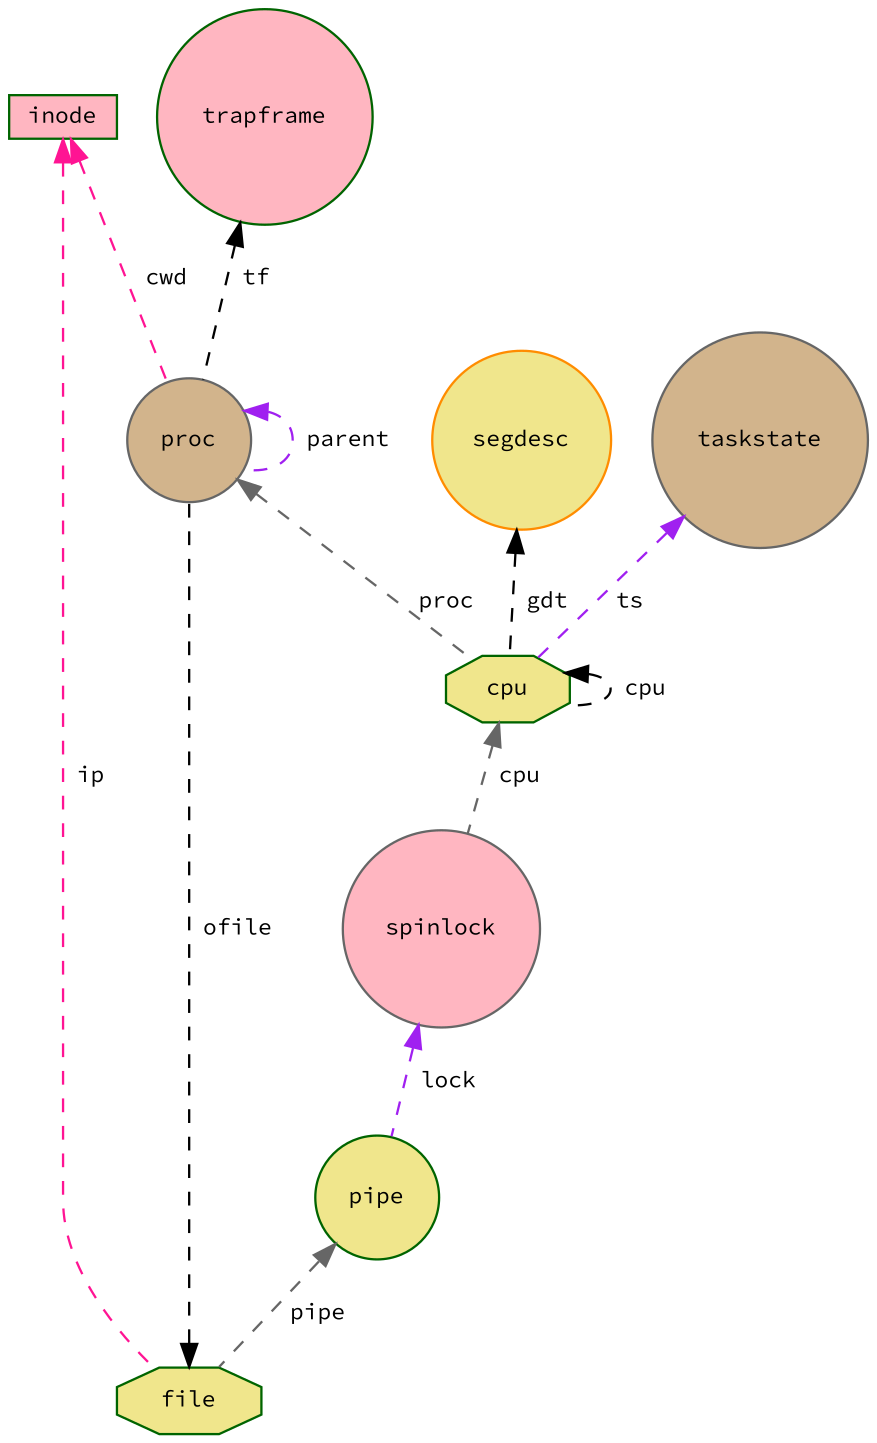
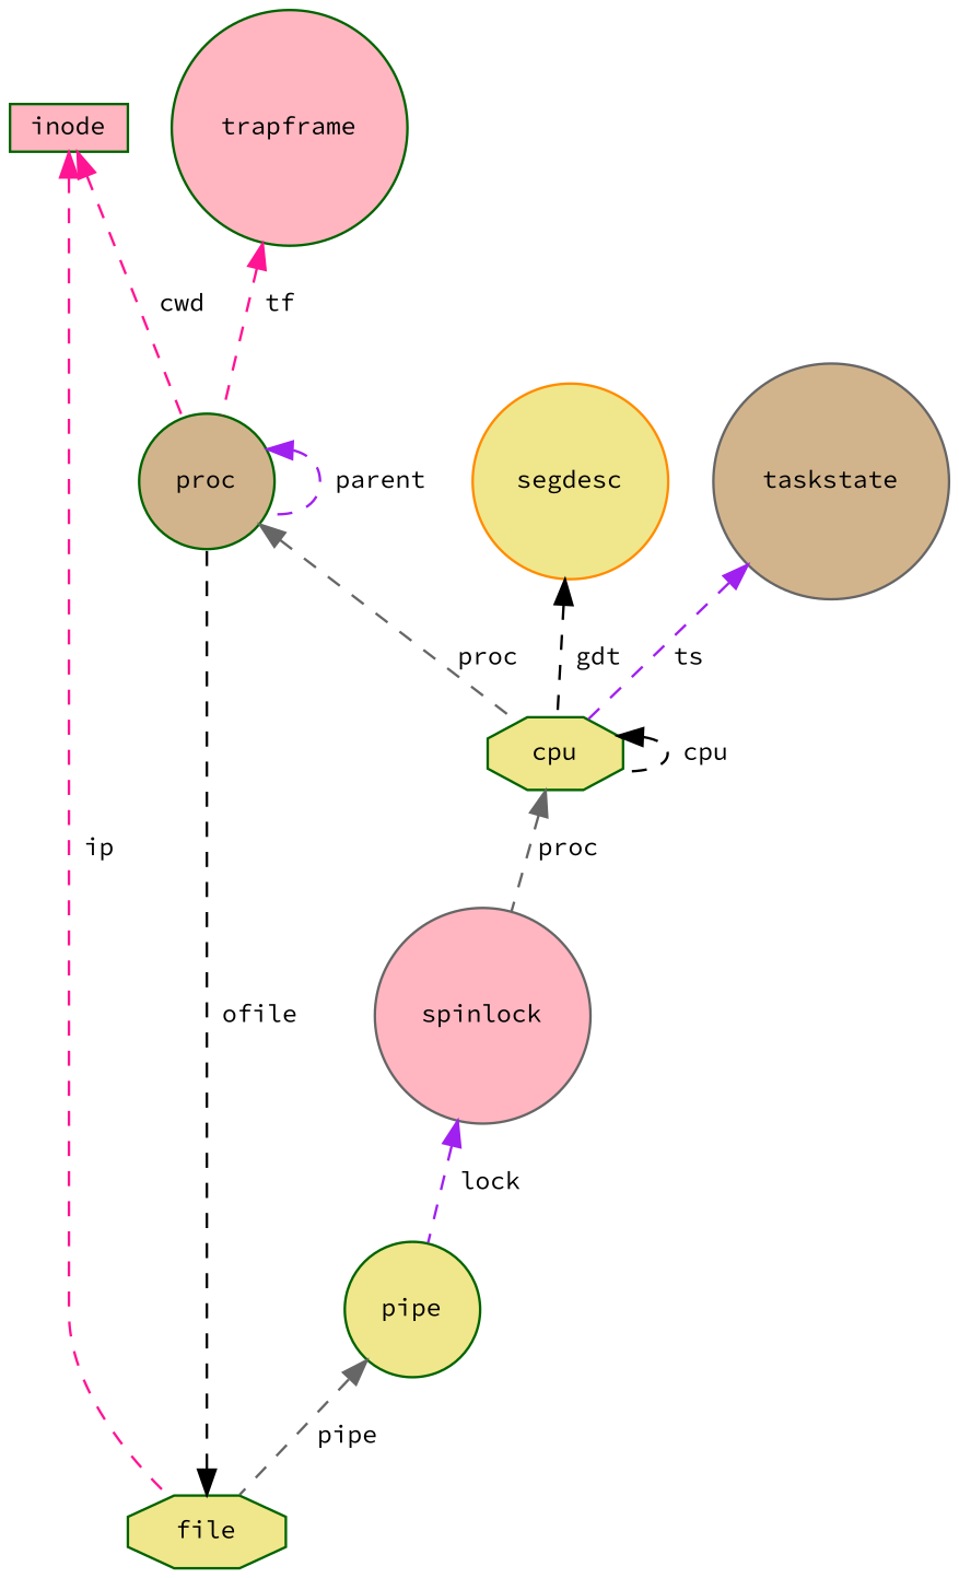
  digraph {
    fontname="Source Code Pro"
    node [color=darkgreen fillcolor=khaki fontname="Source Code Pro" fontsize=10 shape=circle style=filled]
    edge [color=purple dir=back fontname="Source Code Pro" fontsize=10 labelfontname=Helvetica labelfontsize=10 style=dashed]
-   n1 [color=gray40 fillcolor=tan fontcolor=black height=0.2 label=proc width=0.4]
+   n1 [fillcolor=tan fontcolor=black height=0.2 label=proc width=0.4]
    n2 [height=0.2 label=cpu shape=octagon width=0.4]
    n3 [color=gray40 fillcolor=lightpink height=0.2 label=spinlock width=0.4]
    n4 [fillcolor=lightpink height=0.2 label=inode shape=box width=0.4]
    n5 [height=0.2 label=file shape=octagon width=0.4]
    n6 [fillcolor=lightpink height=0.2 label=trapframe width=0.4]
    n7 [height=0.2 label=pipe width=0.4]
    n8 [color=darkorange height=0.2 label=segdesc width=0.4]
    n9 [color=gray40 fillcolor=tan height=0.2 label=taskstate width=0.4]
    n1 -> n1 [label=" parent"]
    n1 -> n2 [color=gray40 label=" proc"]
    n2 -> n2 [color=black label=" cpu"]
-   n2 -> n3 [color=gray40 label=" cpu"]
+   n2 -> n3 [color=gray40 label=" proc"]
    n3 -> n7 [label=" lock"]
    n4 -> n1 [color=deeppink label=" cwd"]
    n4 -> n5 [color=deeppink label=" ip"]
    n5 -> n1 [color=black label=" ofile"]
-   n6 -> n1 [color=black label=" tf"]
+   n6 -> n1 [color=deeppink label=" tf"]
    n7 -> n5 [color=gray40 label=" pipe"]
    n8 -> n2 [color=black label=" gdt"]
    n9 -> n2 [label=" ts"]
  }
